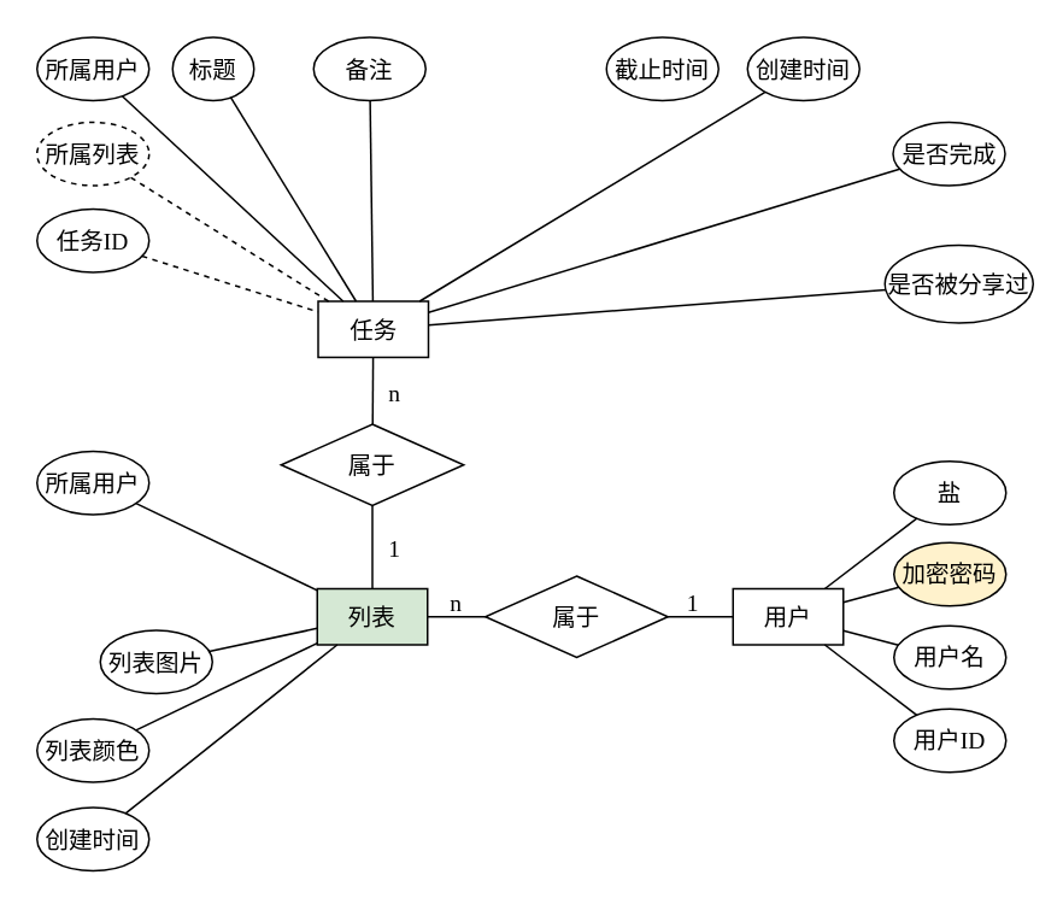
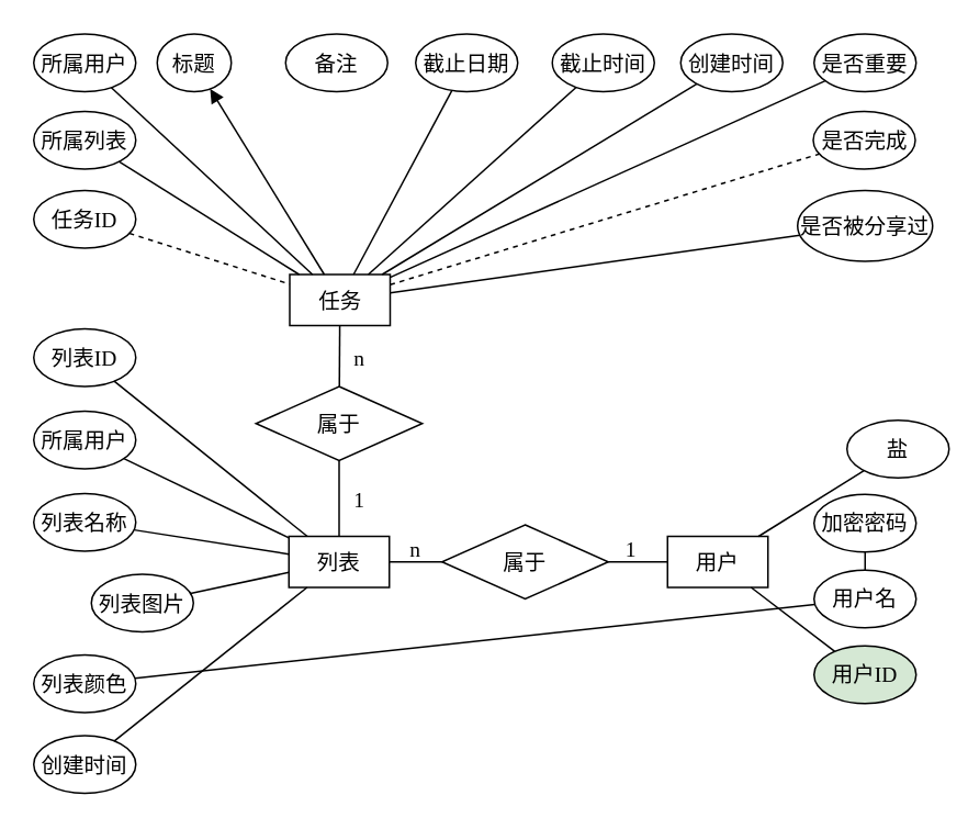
  <mxCell id="0" />
  <mxCell id="1" parent="0" />
  <mxCell id="2" value="n" style="text;html=1;strokeColor=none;fillColor=none;align=center;verticalAlign=middle;whiteSpace=wrap;rounded=0;fontSize=13;fontFamily=Times New Roman;" parent="1" vertex="1"><mxGeometry x="222" y="318" width="60" height="30" as="geometry" /></mxCell>
- <mxCell id="3" value="列表" style="rounded=0;whiteSpace=wrap;html=1;fontSize=13;fontFamily=宋体;fillColor=#d5e8d4;" parent="1" vertex="1"><mxGeometry x="175" y="325" width="61" height="31" as="geometry" /></mxCell>
+ <mxCell id="3" value="列表" style="rounded=0;whiteSpace=wrap;html=1;fontSize=13;fontFamily=宋体;" parent="1" vertex="1"><mxGeometry x="175" y="325" width="61" height="31" as="geometry" /></mxCell>
+ <mxCell id="4" value="列表ID" style="ellipse;whiteSpace=wrap;html=1;fontSize=13;fontFamily=宋体;" parent="1" vertex="1"><mxGeometry x="20" y="199" width="62" height="35" as="geometry" /></mxCell>
+ <mxCell id="5" value="列表名称" style="ellipse;whiteSpace=wrap;html=1;fontSize=13;fontFamily=宋体;" parent="1" vertex="1"><mxGeometry x="20" y="299" width="62" height="35" as="geometry" /></mxCell>
  <mxCell id="6" value="用户" style="rounded=0;whiteSpace=wrap;html=1;fontSize=13;fontFamily=宋体;" parent="1" vertex="1"><mxGeometry x="405" y="325" width="61" height="31" as="geometry" /></mxCell>
- <mxCell id="7" value="用户&lt;font face=&quot;Times New Roman&quot;&gt;ID&lt;/font&gt;" style="ellipse;whiteSpace=wrap;html=1;fontSize=13;fontFamily=宋体;" parent="1" vertex="1"><mxGeometry x="494" y="391.5" width="62" height="35" as="geometry" /></mxCell>
+ <mxCell id="7" value="用户&lt;font face=&quot;Times New Roman&quot;&gt;ID&lt;/font&gt;" style="ellipse;whiteSpace=wrap;html=1;fontSize=13;fontFamily=宋体;fillColor=#d5e8d4;" parent="1" vertex="1"><mxGeometry x="494" y="391.5" width="62" height="35" as="geometry" /></mxCell>
  <mxCell id="8" value="用户名" style="ellipse;whiteSpace=wrap;html=1;fontSize=13;fontFamily=宋体;" parent="1" vertex="1"><mxGeometry x="494" y="345.5" width="62" height="35" as="geometry" /></mxCell>
- <mxCell id="9" value="加密密码" style="ellipse;whiteSpace=wrap;html=1;fontSize=13;fontFamily=宋体;fillColor=#fff2cc;" parent="1" vertex="1"><mxGeometry x="494" y="299.5" width="62" height="35" as="geometry" /></mxCell>
- <mxCell id="10" value="盐" style="ellipse;whiteSpace=wrap;html=1;fontSize=13;fontFamily=宋体;" parent="1" vertex="1"><mxGeometry x="494" y="254.5" width="62" height="35" as="geometry" /></mxCell>
+ <mxCell id="9" value="加密密码" style="ellipse;whiteSpace=wrap;html=1;fontSize=13;fontFamily=宋体;" parent="1" vertex="1"><mxGeometry x="494" y="299.5" width="62" height="35" as="geometry" /></mxCell>
+ <mxCell id="10" value="盐" style="ellipse;whiteSpace=wrap;html=1;fontSize=13;fontFamily=宋体;" parent="1" vertex="1"><mxGeometry x="514" y="254.5" width="62" height="35" as="geometry" /></mxCell>
  <mxCell id="11" value="" style="endArrow=none;html=1;rounded=0;fontSize=13;fontFamily=宋体;" parent="1" source="7" target="6" edge="1"><mxGeometry width="50" height="50" relative="1" as="geometry"><mxPoint x="399" y="387" as="sourcePoint" /><mxPoint x="449" y="337" as="targetPoint" /></mxGeometry></mxCell>
- <mxCell id="12" value="" style="endArrow=none;html=1;rounded=0;fontSize=13;fontFamily=宋体;" parent="1" source="8" target="6" edge="1"><mxGeometry width="50" height="50" relative="1" as="geometry"><mxPoint x="369.075" y="435.894" as="sourcePoint" /><mxPoint x="450.443" y="366" as="targetPoint" /></mxGeometry></mxCell>
- <mxCell id="13" value="" style="endArrow=none;html=1;rounded=0;fontSize=13;fontFamily=宋体;" parent="1" source="9" target="6" edge="1"><mxGeometry width="50" height="50" relative="1" as="geometry"><mxPoint x="439.044" y="433.336" as="sourcePoint" /><mxPoint x="462.998" y="366" as="targetPoint" /></mxGeometry></mxCell>
+ <mxCell id="13" value="" style="endArrow=none;html=1;rounded=0;fontSize=13;fontFamily=宋体;" parent="1" source="9" target="8" edge="1"><mxGeometry width="50" height="50" relative="1" as="geometry"><mxPoint x="439.044" y="433.336" as="sourcePoint" /><mxPoint x="462.998" y="366" as="targetPoint" /></mxGeometry></mxCell>
  <mxCell id="14" value="" style="endArrow=none;html=1;rounded=0;fontSize=13;fontFamily=宋体;" parent="1" source="10" target="6" edge="1"><mxGeometry width="50" height="50" relative="1" as="geometry"><mxPoint x="506.356" y="433.54" as="sourcePoint" /><mxPoint x="475.553" y="366" as="targetPoint" /></mxGeometry></mxCell>
  <mxCell id="15" value="列表图片" style="ellipse;whiteSpace=wrap;html=1;fontSize=13;fontFamily=宋体;" parent="1" vertex="1"><mxGeometry x="55" y="348" width="62" height="35" as="geometry" /></mxCell>
  <mxCell id="16" value="列表颜色" style="ellipse;whiteSpace=wrap;html=1;fontSize=13;fontFamily=宋体;" parent="1" vertex="1"><mxGeometry x="20" y="397" width="62" height="35" as="geometry" /></mxCell>
  <mxCell id="17" value="创建时间" style="ellipse;whiteSpace=wrap;html=1;fontSize=13;fontFamily=宋体;" parent="1" vertex="1"><mxGeometry x="20" y="446" width="62" height="35" as="geometry" /></mxCell>
  <mxCell id="18" value="所属用户" style="ellipse;whiteSpace=wrap;html=1;fontSize=13;fontFamily=宋体;" parent="1" vertex="1"><mxGeometry x="20" y="249" width="62" height="35" as="geometry" /></mxCell>
+ <mxCell id="19" value="" style="endArrow=none;html=1;rounded=0;fontSize=13;fontFamily=宋体;" parent="1" source="4" target="3" edge="1"><mxGeometry width="50" height="50" relative="1" as="geometry"><mxPoint x="370.498" y="461.054" as="sourcePoint" /><mxPoint x="454.822" y="391" as="targetPoint" /></mxGeometry></mxCell>
  <mxCell id="20" value="" style="endArrow=none;html=1;rounded=0;fontSize=13;fontFamily=宋体;" parent="1" source="18" target="3" edge="1"><mxGeometry width="50" height="50" relative="1" as="geometry"><mxPoint x="224.102" y="141.096" as="sourcePoint" /><mxPoint x="348" y="249" as="targetPoint" /></mxGeometry></mxCell>
+ <mxCell id="21" value="" style="endArrow=none;html=1;rounded=0;fontSize=13;fontFamily=宋体;" parent="1" source="5" target="3" edge="1"><mxGeometry width="50" height="50" relative="1" as="geometry"><mxPoint x="229.432" y="164.421" as="sourcePoint" /><mxPoint x="340.576" y="243" as="targetPoint" /></mxGeometry></mxCell>
  <mxCell id="22" value="" style="endArrow=none;html=1;rounded=0;fontSize=13;fontFamily=宋体;" parent="1" source="15" target="3" edge="1"><mxGeometry width="50" height="50" relative="1" as="geometry"><mxPoint x="236.251" y="232.295" as="sourcePoint" /><mxPoint x="332" y="252.223" as="targetPoint" /></mxGeometry></mxCell>
- <mxCell id="23" value="" style="endArrow=none;html=1;rounded=0;fontSize=13;fontFamily=宋体;" parent="1" source="16" target="3" edge="1"><mxGeometry width="50" height="50" relative="1" as="geometry"><mxPoint x="237" y="272" as="sourcePoint" /><mxPoint x="332" y="261.834" as="targetPoint" /></mxGeometry></mxCell>
+ <mxCell id="23" value="" style="endArrow=none;html=1;rounded=0;fontSize=13;fontFamily=宋体;" parent="1" source="16" target="8" edge="1"><mxGeometry width="50" height="50" relative="1" as="geometry"><mxPoint x="237" y="272" as="sourcePoint" /><mxPoint x="332" y="261.834" as="targetPoint" /></mxGeometry></mxCell>
  <mxCell id="24" value="" style="endArrow=none;html=1;rounded=0;fontSize=13;fontFamily=宋体;" parent="1" source="17" target="3" edge="1"><mxGeometry width="50" height="50" relative="1" as="geometry"><mxPoint x="231.776" y="313.982" as="sourcePoint" /><mxPoint x="332" y="271.445" as="targetPoint" /></mxGeometry></mxCell>
  <mxCell id="25" value="任务" style="rounded=0;whiteSpace=wrap;html=1;fontSize=13;fontFamily=宋体;" parent="1" vertex="1"><mxGeometry x="175.5" y="166" width="61" height="31" as="geometry" /></mxCell>
  <mxCell id="26" value="任务&lt;font face=&quot;Times New Roman&quot;&gt;ID&lt;/font&gt;" style="ellipse;whiteSpace=wrap;html=1;fontSize=13;fontFamily=宋体;" parent="1" vertex="1"><mxGeometry x="20" y="115" width="62" height="35" as="geometry" /></mxCell>
- <mxCell id="27" value="所属列表" style="ellipse;whiteSpace=wrap;html=1;fontSize=13;fontFamily=宋体;dashed=1;" parent="1" vertex="1"><mxGeometry x="20" y="67" width="62" height="35" as="geometry" /></mxCell>
+ <mxCell id="27" value="所属列表" style="ellipse;whiteSpace=wrap;html=1;fontSize=13;fontFamily=宋体;" parent="1" vertex="1"><mxGeometry x="20" y="67" width="62" height="35" as="geometry" /></mxCell>
  <mxCell id="28" value="所属用户" style="ellipse;whiteSpace=wrap;html=1;fontSize=13;fontFamily=宋体;" parent="1" vertex="1"><mxGeometry x="20" y="20" width="62" height="35" as="geometry" /></mxCell>
  <mxCell id="29" value="标题" style="ellipse;whiteSpace=wrap;html=1;fontSize=13;fontFamily=宋体;" parent="1" vertex="1"><mxGeometry x="95" y="20" width="45" height="35" as="geometry" /></mxCell>
  <mxCell id="30" value="备注" style="ellipse;whiteSpace=wrap;html=1;fontSize=13;fontFamily=宋体;" parent="1" vertex="1"><mxGeometry x="173" y="20" width="62" height="35" as="geometry" /></mxCell>
+ <mxCell id="31" value="截止日期" style="ellipse;whiteSpace=wrap;html=1;fontSize=13;fontFamily=宋体;" parent="1" vertex="1"><mxGeometry x="252" y="20" width="62" height="35" as="geometry" /></mxCell>
  <mxCell id="32" value="截止时间" style="ellipse;whiteSpace=wrap;html=1;fontSize=13;fontFamily=宋体;" parent="1" vertex="1"><mxGeometry x="335" y="20" width="62" height="35" as="geometry" /></mxCell>
  <mxCell id="33" value="创建时间" style="ellipse;whiteSpace=wrap;html=1;fontSize=13;fontFamily=宋体;" parent="1" vertex="1"><mxGeometry x="413" y="20" width="62" height="35" as="geometry" /></mxCell>
+ <mxCell id="34" value="是否重要" style="ellipse;whiteSpace=wrap;html=1;fontSize=13;fontFamily=宋体;" parent="1" vertex="1"><mxGeometry x="494" y="20" width="62" height="35" as="geometry" /></mxCell>
  <mxCell id="35" value="是否完成" style="ellipse;whiteSpace=wrap;html=1;fontSize=13;fontFamily=宋体;" parent="1" vertex="1"><mxGeometry x="493.5" y="67" width="62" height="35" as="geometry" /></mxCell>
- <mxCell id="36" value="是否被分享过" style="ellipse;whiteSpace=wrap;html=1;fontSize=13;fontFamily=宋体;" parent="1" vertex="1"><mxGeometry x="489" y="135" width="82" height="43" as="geometry" /></mxCell>
- <mxCell id="37" value="" style="endArrow=none;html=1;rounded=0;fontSize=13;fontFamily=宋体;dashed=1;" parent="1" source="25" target="27" edge="1"><mxGeometry width="50" height="50" relative="1" as="geometry"><mxPoint x="-32.731" y="150.84" as="sourcePoint" /><mxPoint x="84.688" y="245" as="targetPoint" /></mxGeometry></mxCell>
+ <mxCell id="36" value="是否被分享过" style="ellipse;whiteSpace=wrap;html=1;fontSize=13;fontFamily=宋体;" parent="1" vertex="1"><mxGeometry x="484" y="115" width="82" height="43" as="geometry" /></mxCell>
+ <mxCell id="37" value="" style="endArrow=none;html=1;rounded=0;fontSize=13;fontFamily=宋体;" parent="1" source="25" target="27" edge="1"><mxGeometry width="50" height="50" relative="1" as="geometry"><mxPoint x="-32.731" y="150.84" as="sourcePoint" /><mxPoint x="84.688" y="245" as="targetPoint" /></mxGeometry></mxCell>
  <mxCell id="38" value="" style="endArrow=none;html=1;rounded=0;fontSize=13;fontFamily=宋体;dashed=1;" parent="1" source="26" target="25" edge="1"><mxGeometry width="50" height="50" relative="1" as="geometry"><mxPoint x="-32.731" y="150.84" as="sourcePoint" /><mxPoint x="84.688" y="245" as="targetPoint" /></mxGeometry></mxCell>
  <mxCell id="39" value="" style="endArrow=none;html=1;rounded=0;fontSize=13;fontFamily=宋体;" parent="1" source="25" target="28" edge="1"><mxGeometry width="50" height="50" relative="1" as="geometry"><mxPoint x="212.151" y="176" as="sourcePoint" /><mxPoint x="184.797" y="65.831" as="targetPoint" /></mxGeometry></mxCell>
- <mxCell id="40" value="" style="endArrow=none;html=1;rounded=0;fontSize=13;fontFamily=宋体;" parent="1" source="25" target="29" edge="1"><mxGeometry width="50" height="50" relative="1" as="geometry"><mxPoint x="220.395" y="176" as="sourcePoint" /><mxPoint x="251.643" y="65.784" as="targetPoint" /></mxGeometry></mxCell>
- <mxCell id="41" value="" style="endArrow=none;html=1;rounded=0;fontSize=13;fontFamily=宋体;" parent="1" source="25" target="30" edge="1"><mxGeometry width="50" height="50" relative="1" as="geometry"><mxPoint x="228.621" y="176" as="sourcePoint" /><mxPoint x="319.501" y="64.387" as="targetPoint" /></mxGeometry></mxCell>
+ <mxCell id="40" value="" style="endArrow=block;html=1;rounded=0;fontSize=13;fontFamily=宋体;" parent="1" source="25" target="29" edge="1"><mxGeometry width="50" height="50" relative="1" as="geometry"><mxPoint x="220.395" y="176" as="sourcePoint" /><mxPoint x="251.643" y="65.784" as="targetPoint" /></mxGeometry></mxCell>
+ <mxCell id="42" value="" style="endArrow=none;html=1;rounded=0;fontSize=13;fontFamily=宋体;" parent="1" source="25" target="31" edge="1"><mxGeometry width="50" height="50" relative="1" as="geometry"><mxPoint x="236.864" y="176" as="sourcePoint" /><mxPoint x="389.735" y="62.43" as="targetPoint" /></mxGeometry></mxCell>
+ <mxCell id="43" value="" style="endArrow=none;html=1;rounded=0;fontSize=13;fontFamily=宋体;" parent="1" source="25" target="32" edge="1"><mxGeometry width="50" height="50" relative="1" as="geometry"><mxPoint x="246.5" y="177.08" as="sourcePoint" /><mxPoint x="384.726" y="111.731" as="targetPoint" /></mxGeometry></mxCell>
  <mxCell id="44" value="" style="endArrow=none;html=1;rounded=0;fontSize=13;fontFamily=宋体;" parent="1" source="25" target="33" edge="1"><mxGeometry width="50" height="50" relative="1" as="geometry"><mxPoint x="246.5" y="185.32" as="sourcePoint" /><mxPoint x="379.32" y="158.408" as="targetPoint" /></mxGeometry></mxCell>
- <mxCell id="46" value="" style="endArrow=none;html=1;rounded=0;fontSize=13;fontFamily=宋体;" parent="1" source="25" target="35" edge="1"><mxGeometry width="50" height="50" relative="1" as="geometry"><mxPoint x="246.5" y="201.646" as="sourcePoint" /><mxPoint x="381.764" y="246.643" as="targetPoint" /></mxGeometry></mxCell>
+ <mxCell id="45" value="" style="endArrow=none;html=1;rounded=0;fontSize=13;fontFamily=宋体;" parent="1" source="25" target="34" edge="1"><mxGeometry width="50" height="50" relative="1" as="geometry"><mxPoint x="246.5" y="193.749" as="sourcePoint" /><mxPoint x="377.719" y="203.423" as="targetPoint" /></mxGeometry></mxCell>
+ <mxCell id="46" value="" style="endArrow=none;html=1;rounded=0;fontSize=13;fontFamily=宋体;dashed=1;" parent="1" source="25" target="35" edge="1"><mxGeometry width="50" height="50" relative="1" as="geometry"><mxPoint x="246.5" y="201.646" as="sourcePoint" /><mxPoint x="381.764" y="246.643" as="targetPoint" /></mxGeometry></mxCell>
  <mxCell id="47" value="" style="endArrow=none;html=1;rounded=0;fontSize=13;fontFamily=宋体;" parent="1" source="25" target="36" edge="1"><mxGeometry width="50" height="50" relative="1" as="geometry"><mxPoint x="242.155" y="207" as="sourcePoint" /><mxPoint x="387.049" y="292.866" as="targetPoint" /></mxGeometry></mxCell>
  <mxCell id="48" value="属于" style="rhombus;whiteSpace=wrap;html=1;fontSize=13;fontFamily=宋体;" parent="1" vertex="1"><mxGeometry x="268" y="318" width="101" height="45" as="geometry" /></mxCell>
  <mxCell id="49" value="" style="endArrow=none;html=1;rounded=0;fontSize=13;fontFamily=宋体;" parent="1" source="48" target="6" edge="1"><mxGeometry width="50" height="50" relative="1" as="geometry"><mxPoint x="344" y="340.5" as="sourcePoint" /><mxPoint x="400" y="269" as="targetPoint" /></mxGeometry></mxCell>
  <mxCell id="50" value="" style="endArrow=none;html=1;rounded=0;startArrow=none;fontSize=13;fontFamily=宋体;" parent="1" source="3" target="48" edge="1"><mxGeometry width="50" height="50" relative="1" as="geometry"><mxPoint x="267" y="349" as="sourcePoint" /><mxPoint x="361" y="340" as="targetPoint" /></mxGeometry></mxCell>
  <mxCell id="51" value="1" style="text;html=1;strokeColor=none;fillColor=none;align=center;verticalAlign=middle;whiteSpace=wrap;rounded=0;fontSize=13;fontFamily=Times New Roman;" parent="1" vertex="1"><mxGeometry x="353" y="318" width="60" height="30" as="geometry" /></mxCell>
  <mxCell id="52" value="属于" style="rhombus;whiteSpace=wrap;html=1;fontSize=13;fontFamily=宋体;" parent="1" vertex="1"><mxGeometry x="155" y="234" width="101" height="45" as="geometry" /></mxCell>
  <mxCell id="53" value="" style="endArrow=none;html=1;rounded=0;fontSize=13;fontFamily=宋体;" parent="1" source="52" target="25" edge="1"><mxGeometry width="50" height="50" relative="1" as="geometry"><mxPoint x="391" y="240" as="sourcePoint" /><mxPoint x="441" y="190" as="targetPoint" /></mxGeometry></mxCell>
  <mxCell id="54" value="" style="endArrow=none;html=1;rounded=0;fontSize=13;fontFamily=宋体;" parent="1" source="52" target="3" edge="1"><mxGeometry width="50" height="50" relative="1" as="geometry"><mxPoint x="215.632" y="254.059" as="sourcePoint" /><mxPoint x="215.909" y="207" as="targetPoint" /></mxGeometry></mxCell>
  <mxCell id="55" value="n" style="text;html=1;strokeColor=none;fillColor=none;align=center;verticalAlign=middle;whiteSpace=wrap;rounded=0;fontSize=13;fontFamily=Times New Roman;" parent="1" vertex="1"><mxGeometry x="188" y="201.5" width="60" height="30" as="geometry" /></mxCell>
  <mxCell id="56" value="1" style="text;html=1;strokeColor=none;fillColor=none;align=center;verticalAlign=middle;whiteSpace=wrap;rounded=0;fontSize=13;fontFamily=Times New Roman;" parent="1" vertex="1"><mxGeometry x="188" y="288" width="60" height="30" as="geometry" /></mxCell>
